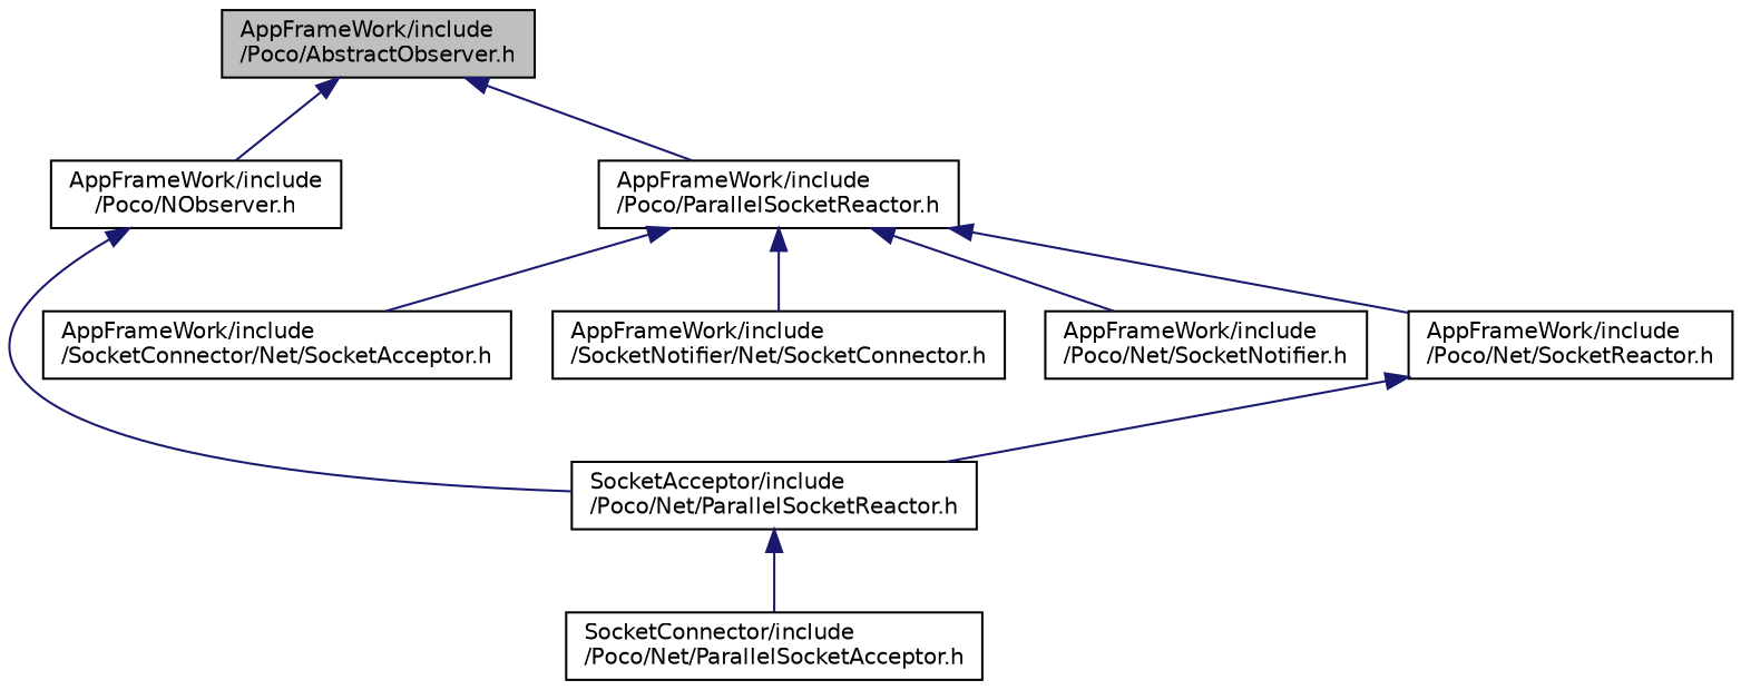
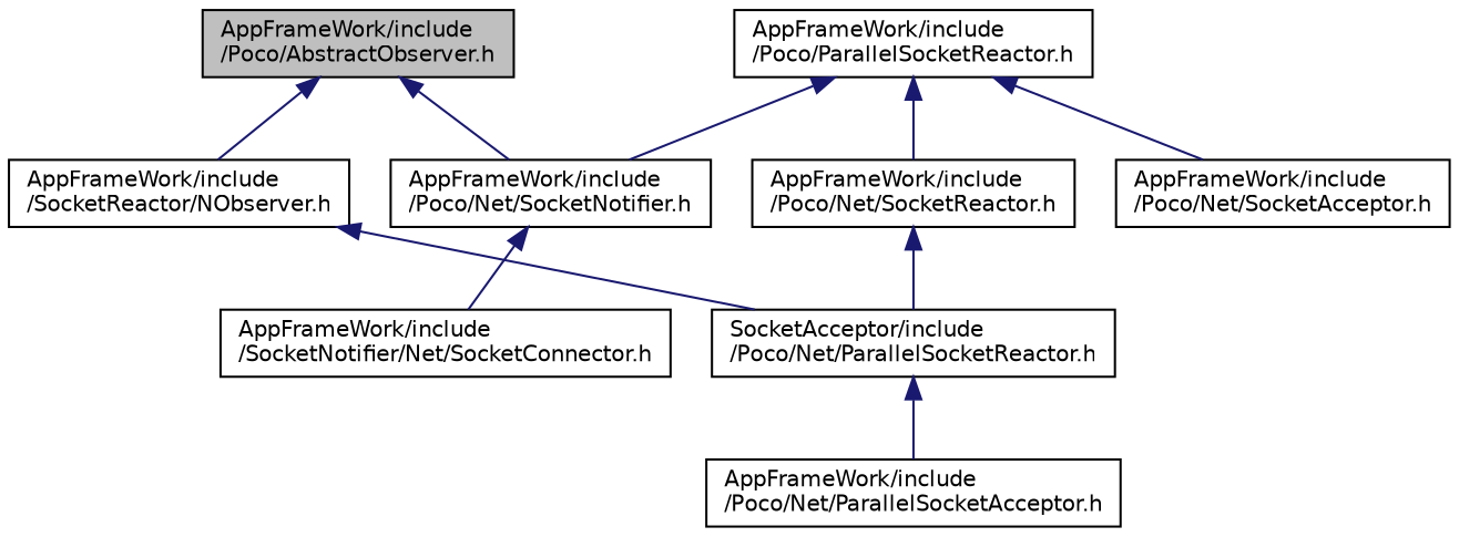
  digraph {
    node [color=black fillcolor=white fontname=Helvetica fontsize=10 shape=record style=filled]
    edge [color=midnightblue dir=back fontname=Helvetica fontsize=10 labelfontname=Helvetica labelfontsize=10 style=solid]
    n1 [fillcolor=grey75 fontcolor=black height=0.2 label="AppFrameWork/include\l/Poco/AbstractObserver.h" width=0.4]
-   n2 [height=0.2 label="AppFrameWork/include\l/Poco/NObserver.h" width=0.4]
+   n2 [height=0.2 label="AppFrameWork/include\l/SocketReactor/NObserver.h" width=0.4]
    n3 [height=0.2 label="AppFrameWork/include\l/Poco/ParallelSocketReactor.h" width=0.4]
    n4 [height=0.2 label="SocketAcceptor/include\l/Poco/Net/ParallelSocketReactor.h" width=0.4]
-   n5 [height=0.2 label="AppFrameWork/include\l/SocketConnector/Net/SocketAcceptor.h" width=0.4]
+   n5 [height=0.2 label="AppFrameWork/include\l/Poco/Net/SocketAcceptor.h" width=0.4]
    n6 [height=0.2 label="AppFrameWork/include\l/SocketNotifier/Net/SocketConnector.h" width=0.4]
    n7 [height=0.2 label="AppFrameWork/include\l/Poco/Net/SocketNotifier.h" width=0.4]
    n8 [height=0.2 label="AppFrameWork/include\l/Poco/Net/SocketReactor.h" width=0.4]
-   n9 [height=0.2 label="SocketConnector/include\l/Poco/Net/ParallelSocketAcceptor.h" width=0.4]
+   n9 [height=0.2 label="AppFrameWork/include\l/Poco/Net/ParallelSocketAcceptor.h" width=0.4]
    n1 -> n2
-   n1 -> n3
+   n1 -> n7
    n2 -> n4
    n3 -> n5
-   n3 -> n6
+   n7 -> n6
    n3 -> n7
    n3 -> n8
    n4 -> n9
    n8 -> n4
  }
